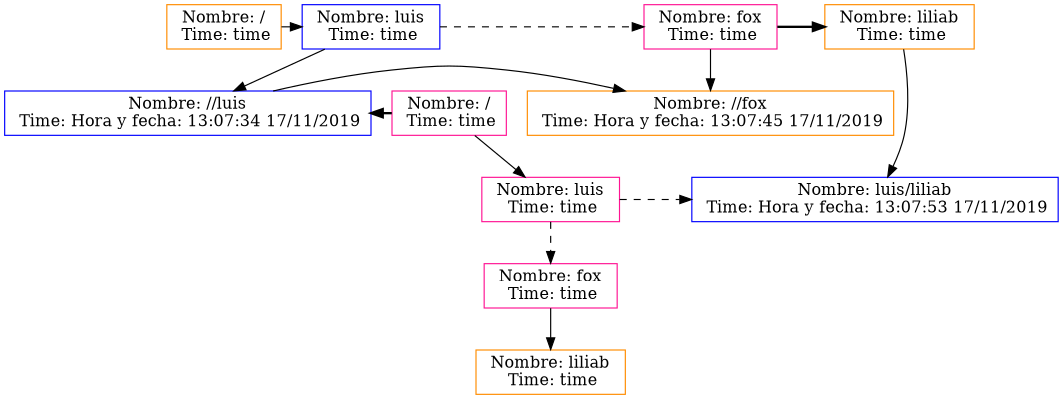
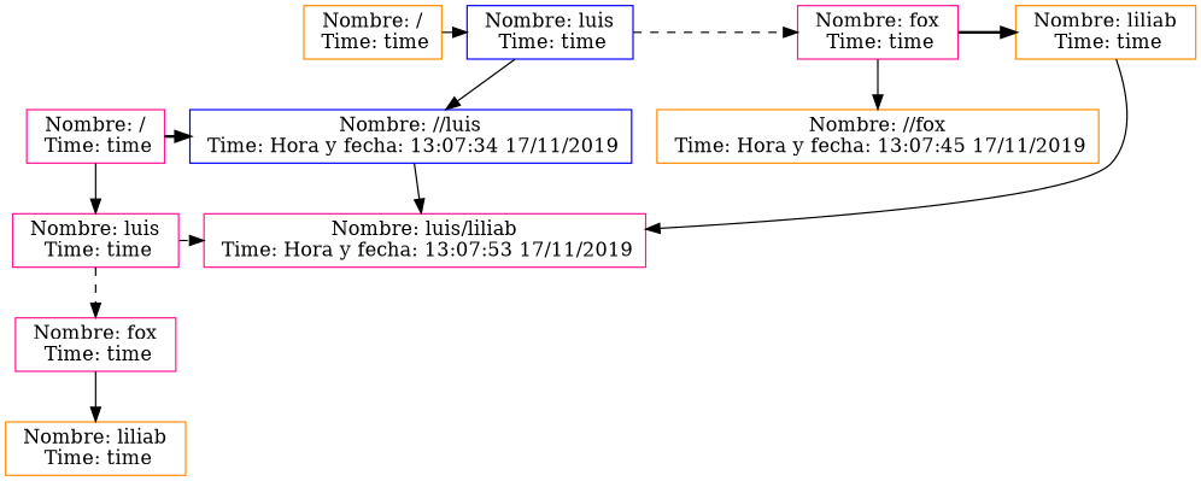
  digraph {
    node [color=darkorange shape=box]
    edge [style=solid]
    n1 [label=" Nombre: / \n Time: time"]
    n2 [color=blue label=" Nombre: luis \n Time: time"]
    n3 [color=deeppink label=" Nombre: fox \n Time: time"]
    n4 [label=" Nombre: liliab \n Time: time"]
    n5 [color=deeppink label=" Nombre: / \n Time: time"]
    n6 [color=blue label=" Nombre: //luis \n Time: Hora y fecha: 13:07:34 17/11/2019"]
    n7 [label=" Nombre: //fox \n Time: Hora y fecha: 13:07:45 17/11/2019"]
    n8 [color=deeppink label=" Nombre: luis \n Time: time"]
-   n9 [color=blue label=" Nombre: luis/liliab \n Time: Hora y fecha: 13:07:53 17/11/2019"]
+   n9 [color=deeppink label=" Nombre: luis/liliab \n Time: Hora y fecha: 13:07:53 17/11/2019"]
    n10 [color=deeppink label=" Nombre: fox \n Time: time"]
    n11 [label=" Nombre: liliab \n Time: time"]
    subgraph sub_1 {
      rank=same
      n1
      n2
      n3
      n4
    }
    subgraph sub_2 {
      rank=same
      n5
      n6
      n7
    }
    subgraph sub_3 {
      rank=same
      n8
      n9
    }
    subgraph sub_4 {
      rank=same
      n10
    }
    subgraph sub_5 {
      rank=same
      n11
    }
    n1 -> n2
    n2 -> n3 [style=dashed]
    n2 -> n6
    n3 -> n4 [style=bold]
    n3 -> n7
    n4 -> n9
    n5 -> n6 [style=bold]
    n5 -> n8
-   n6 -> n7
+   n6 -> n9
    n8 -> n9 [style=dashed]
    n8 -> n10 [style=dashed]
    n10 -> n11
  }
